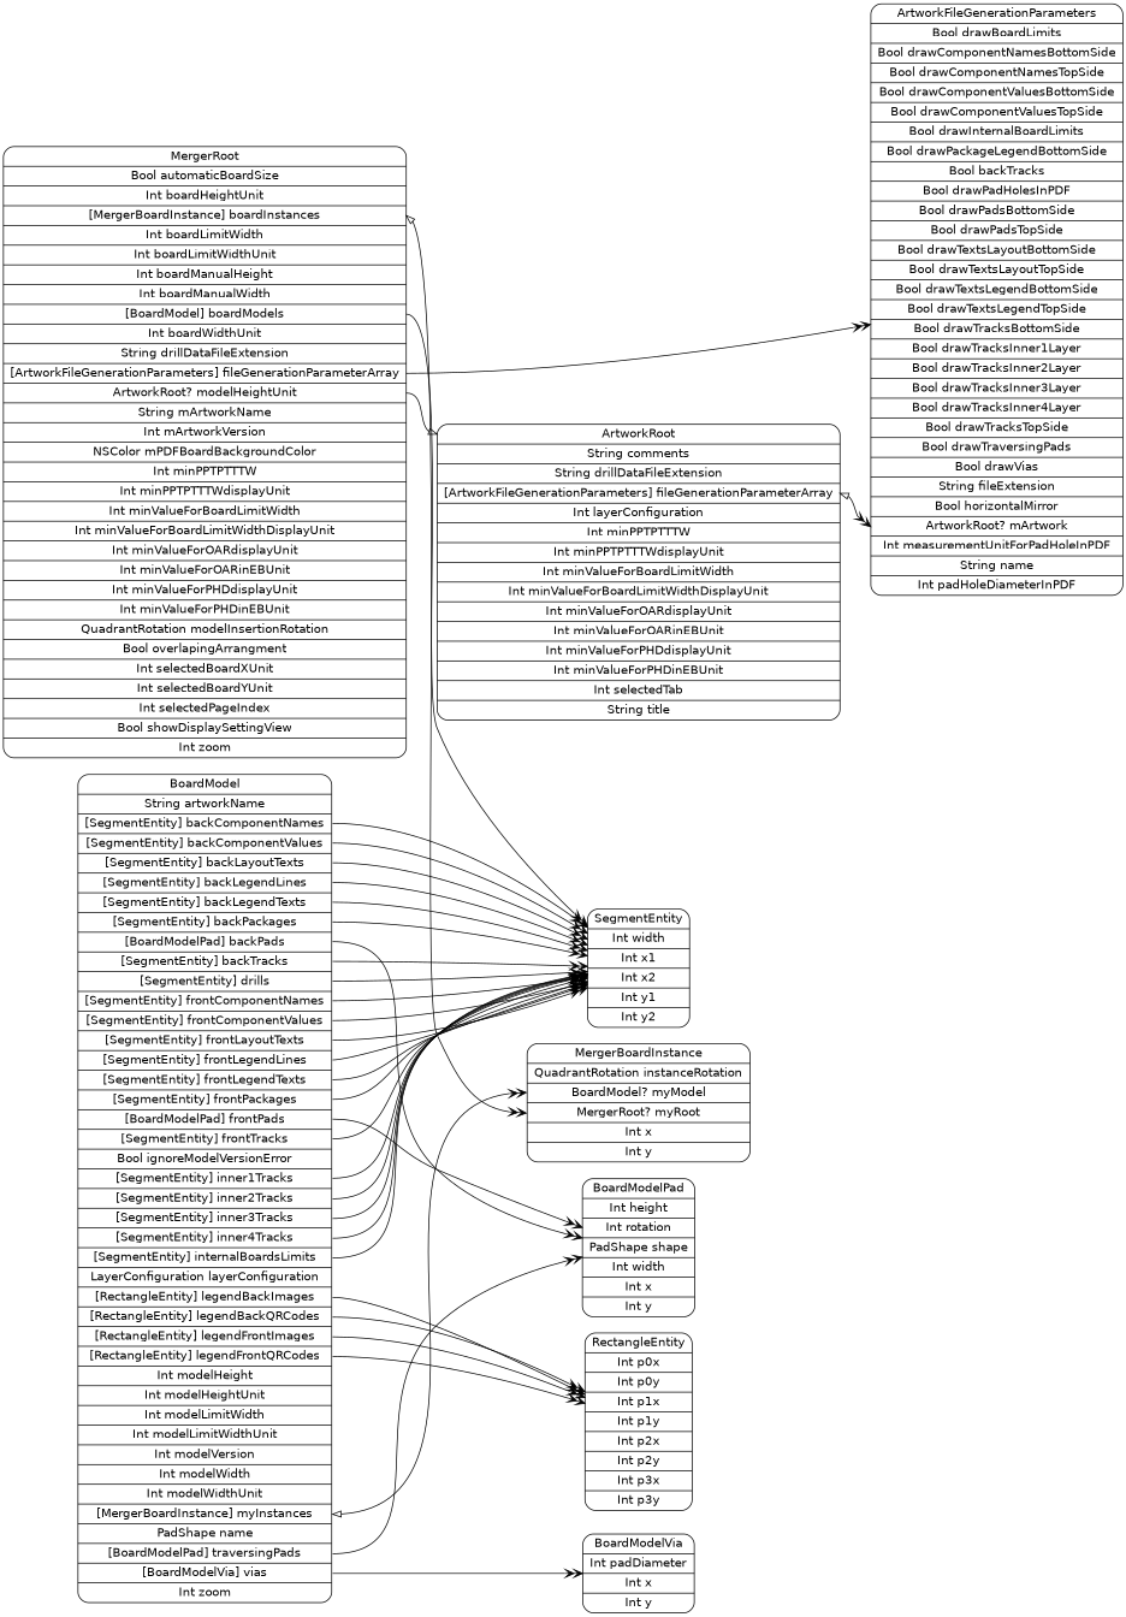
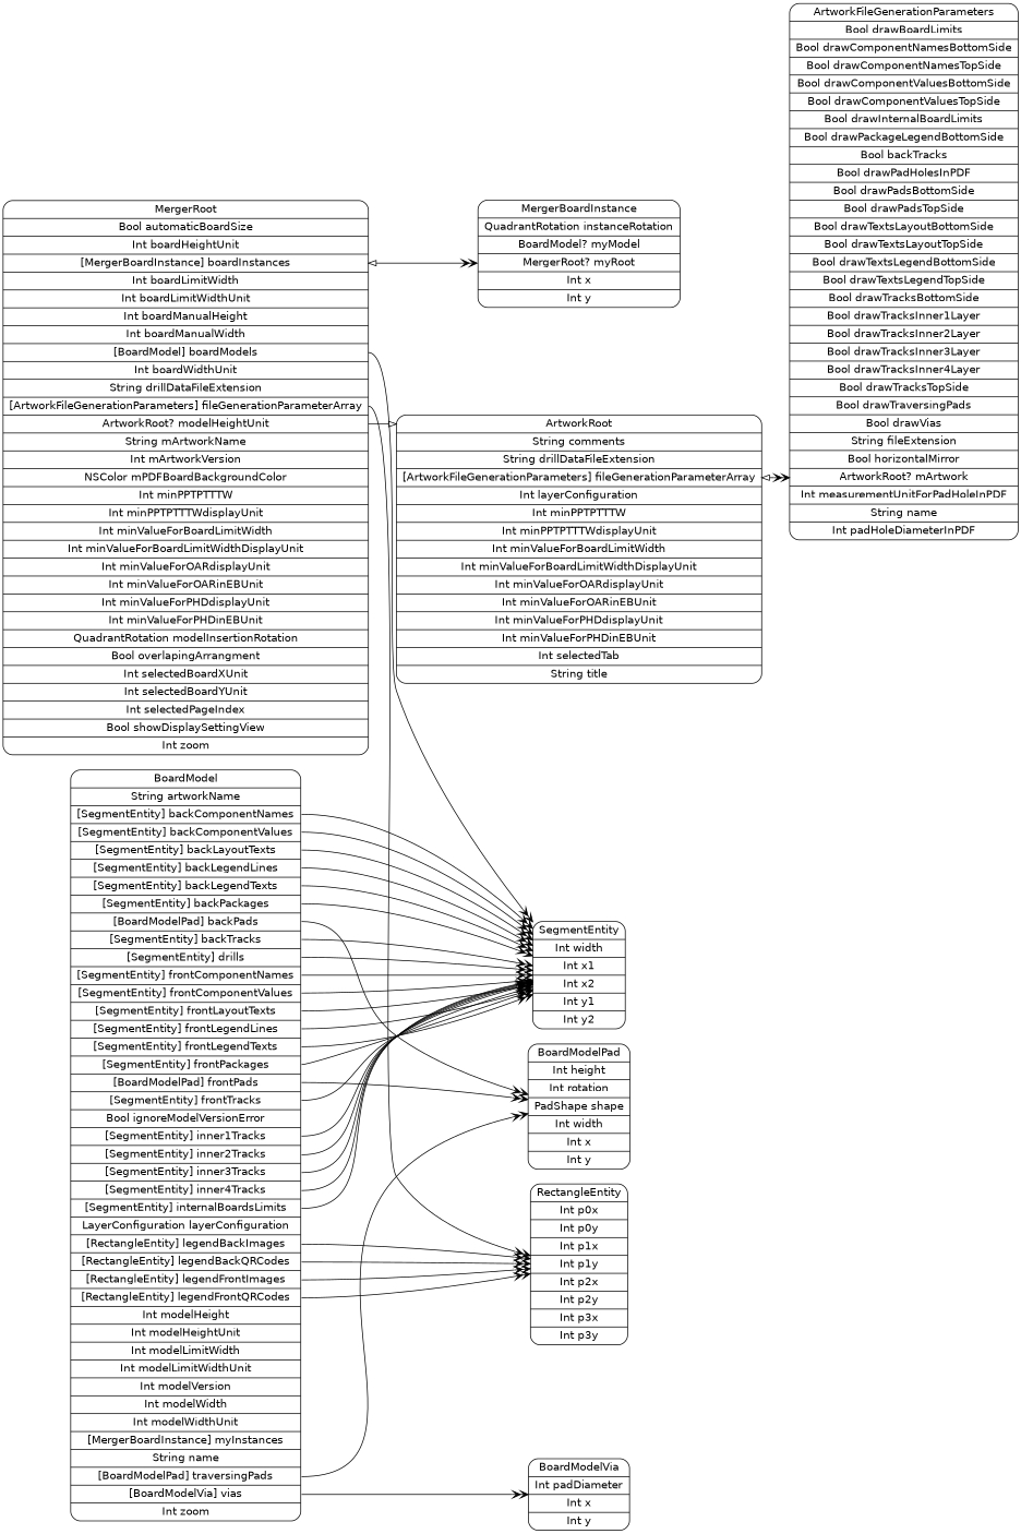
  digraph {
    rankdir=LR
    node [fontname=helvetica shape=record style=rounded]
    edge [arrowhead=veevee arrowtail=none dir=both tailport=fileGenerationParameterArray]
    n1 [label="<MergerRoot>MergerRoot|Bool automaticBoardSize|Int boardHeightUnit|<boardInstances>[MergerBoardInstance] boardInstances|Int boardLimitWidth|Int boardLimitWidthUnit|Int boardManualHeight|Int boardManualWidth|<boardModels>[BoardModel] boardModels|Int boardWidthUnit|String drillDataFileExtension|<fileGenerationParameterArray>[ArtworkFileGenerationParameters] fileGenerationParameterArray|<mArtwork>ArtworkRoot? modelHeightUnit|String mArtworkName|Int mArtworkVersion|NSColor mPDFBoardBackgroundColor|Int minPPTPTTTW|Int minPPTPTTTWdisplayUnit|Int minValueForBoardLimitWidth|Int minValueForBoardLimitWidthDisplayUnit|Int minValueForOARdisplayUnit|Int minValueForOARinEBUnit|Int minValueForPHDdisplayUnit|Int minValueForPHDinEBUnit|QuadrantRotation modelInsertionRotation|Bool overlapingArrangment|Int selectedBoardXUnit|Int selectedBoardYUnit|Int selectedPageIndex|Bool showDisplaySettingView|Int zoom"]
    n2 [label="<ArtworkRoot>ArtworkRoot|String comments|String drillDataFileExtension|<fileGenerationParameterArray>[ArtworkFileGenerationParameters] fileGenerationParameterArray|Int layerConfiguration|Int minPPTPTTTW|Int minPPTPTTTWdisplayUnit|Int minValueForBoardLimitWidth|Int minValueForBoardLimitWidthDisplayUnit|Int minValueForOARdisplayUnit|Int minValueForOARinEBUnit|Int minValueForPHDdisplayUnit|Int minValueForPHDinEBUnit|Int selectedTab|String title"]
    n3 [label="<ArtworkFileGenerationParameters>ArtworkFileGenerationParameters|Bool drawBoardLimits|Bool drawComponentNamesBottomSide|Bool drawComponentNamesTopSide|Bool drawComponentValuesBottomSide|Bool drawComponentValuesTopSide|Bool drawInternalBoardLimits|Bool drawPackageLegendBottomSide|Bool backTracks|Bool drawPadHolesInPDF|Bool drawPadsBottomSide|Bool drawPadsTopSide|Bool drawTextsLayoutBottomSide|Bool drawTextsLayoutTopSide|Bool drawTextsLegendBottomSide|Bool drawTextsLegendTopSide|Bool drawTracksBottomSide|Bool drawTracksInner1Layer|Bool drawTracksInner2Layer|Bool drawTracksInner3Layer|Bool drawTracksInner4Layer|Bool drawTracksTopSide|Bool drawTraversingPads|Bool drawVias|String fileExtension|Bool horizontalMirror|<mArtwork>ArtworkRoot? mArtwork|Int measurementUnitForPadHoleInPDF|String name|Int padHoleDiameterInPDF"]
    n4 [label="<MergerBoardInstance>MergerBoardInstance|QuadrantRotation instanceRotation|<myModel>BoardModel? myModel|<myRoot>MergerRoot? myRoot|Int x|Int y"]
    n5 [label="<SegmentEntity>SegmentEntity|Int width|Int x1|Int x2|Int y1|Int y2"]
-   n6 [label="<BoardModel>BoardModel|String artworkName|<backComponentNames>[SegmentEntity] backComponentNames|<backComponentValues>[SegmentEntity] backComponentValues|<backLayoutTexts>[SegmentEntity] backLayoutTexts|<backLegendLines>[SegmentEntity] backLegendLines|<backLegendTexts>[SegmentEntity] backLegendTexts|<backPackages>[SegmentEntity] backPackages|<backPads>[BoardModelPad] backPads|<backTracks>[SegmentEntity] backTracks|<drills>[SegmentEntity] drills|<frontComponentNames>[SegmentEntity] frontComponentNames|<frontComponentValues>[SegmentEntity] frontComponentValues|<frontLayoutTexts>[SegmentEntity] frontLayoutTexts|<frontLegendLines>[SegmentEntity] frontLegendLines|<frontLegendTexts>[SegmentEntity] frontLegendTexts|<frontPackages>[SegmentEntity] frontPackages|<frontPads>[BoardModelPad] frontPads|<frontTracks>[SegmentEntity] frontTracks|Bool ignoreModelVersionError|<inner1Tracks>[SegmentEntity] inner1Tracks|<inner2Tracks>[SegmentEntity] inner2Tracks|<inner3Tracks>[SegmentEntity] inner3Tracks|<inner4Tracks>[SegmentEntity] inner4Tracks|<internalBoardsLimits>[SegmentEntity] internalBoardsLimits|LayerConfiguration layerConfiguration|<legendBackImages>[RectangleEntity] legendBackImages|<legendBackQRCodes>[RectangleEntity] legendBackQRCodes|<legendFrontImages>[RectangleEntity] legendFrontImages|<legendFrontQRCodes>[RectangleEntity] legendFrontQRCodes|Int modelHeight|Int modelHeightUnit|Int modelLimitWidth|Int modelLimitWidthUnit|Int modelVersion|Int modelWidth|Int modelWidthUnit|<myInstances>[MergerBoardInstance] myInstances|PadShape name|<traversingPads>[BoardModelPad] traversingPads|<vias>[BoardModelVia] vias|Int zoom"]
+   n6 [label="<BoardModel>BoardModel|String artworkName|<backComponentNames>[SegmentEntity] backComponentNames|<backComponentValues>[SegmentEntity] backComponentValues|<backLayoutTexts>[SegmentEntity] backLayoutTexts|<backLegendLines>[SegmentEntity] backLegendLines|<backLegendTexts>[SegmentEntity] backLegendTexts|<backPackages>[SegmentEntity] backPackages|<backPads>[BoardModelPad] backPads|<backTracks>[SegmentEntity] backTracks|<drills>[SegmentEntity] drills|<frontComponentNames>[SegmentEntity] frontComponentNames|<frontComponentValues>[SegmentEntity] frontComponentValues|<frontLayoutTexts>[SegmentEntity] frontLayoutTexts|<frontLegendLines>[SegmentEntity] frontLegendLines|<frontLegendTexts>[SegmentEntity] frontLegendTexts|<frontPackages>[SegmentEntity] frontPackages|<frontPads>[BoardModelPad] frontPads|<frontTracks>[SegmentEntity] frontTracks|Bool ignoreModelVersionError|<inner1Tracks>[SegmentEntity] inner1Tracks|<inner2Tracks>[SegmentEntity] inner2Tracks|<inner3Tracks>[SegmentEntity] inner3Tracks|<inner4Tracks>[SegmentEntity] inner4Tracks|<internalBoardsLimits>[SegmentEntity] internalBoardsLimits|LayerConfiguration layerConfiguration|<legendBackImages>[RectangleEntity] legendBackImages|<legendBackQRCodes>[RectangleEntity] legendBackQRCodes|<legendFrontImages>[RectangleEntity] legendFrontImages|<legendFrontQRCodes>[RectangleEntity] legendFrontQRCodes|Int modelHeight|Int modelHeightUnit|Int modelLimitWidth|Int modelLimitWidthUnit|Int modelVersion|Int modelWidth|Int modelWidthUnit|<myInstances>[MergerBoardInstance] myInstances|String name|<traversingPads>[BoardModelPad] traversingPads|<vias>[BoardModelVia] vias|Int zoom"]
    n7 [label="<BoardModelVia>BoardModelVia|Int padDiameter|Int x|Int y"]
    n8 [label="<RectangleEntity>RectangleEntity|Int p0x|Int p0y|Int p1x|Int p1y|Int p2x|Int p2y|Int p3x|Int p3y"]
    n9 [label="<BoardModelPad>BoardModelPad|Int height|Int rotation|PadShape shape|Int width|Int x|Int y"]
    n1 -> n2 [arrowhead=onormal headport=ArtworkRoot tailport=mArtwork]
-   n1 -> n3
+   n1 -> n8
    n1 -> n4 [arrowtail=onormal headport=myRoot tailport=boardInstances]
    n1 -> n5 [tailport=boardModels]
    n2 -> n3 [arrowtail=onormal headport=mArtwork]
-   n6 -> n4 [arrowtail=onormal headport=myModel tailport=myInstances]
    n6 -> n5 [tailport=backComponentNames]
    n6 -> n5 [tailport=backComponentValues]
    n6 -> n5 [tailport=backLayoutTexts]
    n6 -> n5 [tailport=backLegendLines]
    n6 -> n5 [tailport=backLegendTexts]
    n6 -> n5 [tailport=backPackages]
    n6 -> n5 [tailport=backTracks]
    n6 -> n5 [tailport=drills]
    n6 -> n5 [tailport=frontComponentNames]
    n6 -> n5 [tailport=frontComponentValues]
    n6 -> n5 [tailport=frontLayoutTexts]
    n6 -> n5 [tailport=frontLegendLines]
    n6 -> n5 [tailport=frontLegendTexts]
    n6 -> n5 [tailport=frontPackages]
    n6 -> n5 [tailport=frontTracks]
    n6 -> n5 [tailport=inner1Tracks]
    n6 -> n5 [tailport=inner2Tracks]
    n6 -> n5 [tailport=inner3Tracks]
    n6 -> n5 [tailport=inner4Tracks]
    n6 -> n5 [tailport=internalBoardsLimits]
    n6 -> n7 [tailport=vias]
    n6 -> n8 [tailport=legendBackImages]
    n6 -> n8 [tailport=legendBackQRCodes]
    n6 -> n8 [tailport=legendFrontImages]
    n6 -> n8 [tailport=legendFrontQRCodes]
    n6 -> n9 [tailport=backPads]
    n6 -> n9 [tailport=frontPads]
    n6 -> n9 [tailport=traversingPads]
  }
